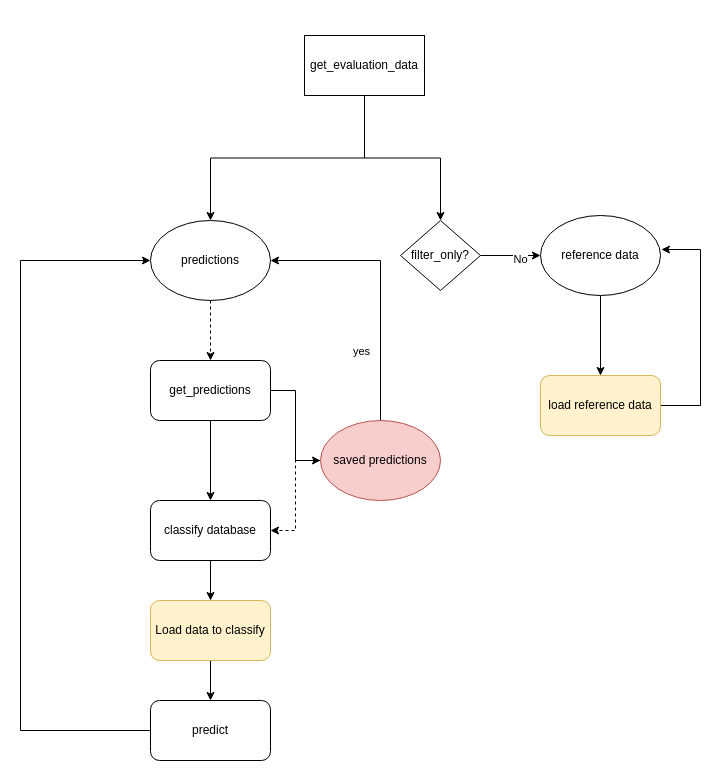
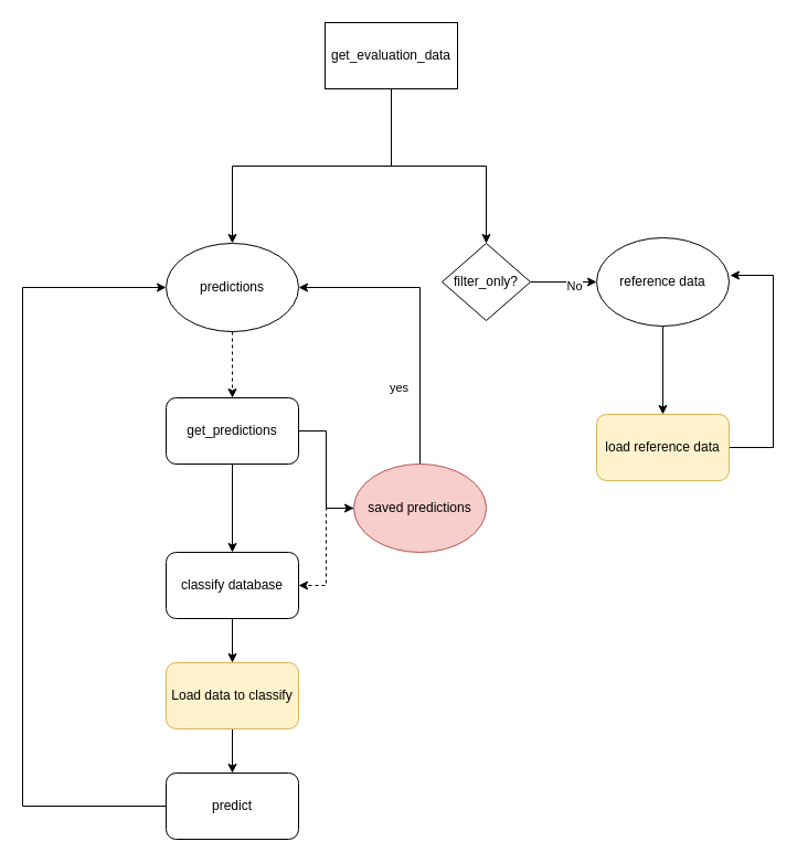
  <mxCell id="0" />
  <mxCell id="1" parent="0" />
  <mxCell id="2" style="edgeStyle=orthogonalEdgeStyle;rounded=0;orthogonalLoop=1;jettySize=auto;html=1;exitX=0.5;exitY=1;exitDx=0;exitDy=0;" edge="1" parent="1" source="4" target="11"><mxGeometry relative="1" as="geometry" /></mxCell>
  <mxCell id="3" style="edgeStyle=orthogonalEdgeStyle;rounded=0;orthogonalLoop=1;jettySize=auto;html=1;exitX=0.5;exitY=1;exitDx=0;exitDy=0;" edge="1" parent="1" source="4" target="6"><mxGeometry relative="1" as="geometry" /></mxCell>
- <mxCell id="4" value="get_evaluation_data" style="rounded=0;whiteSpace=wrap;html=1;" vertex="1" parent="1"><mxGeometry x="304" y="35" width="120" height="60" as="geometry" /></mxCell>
+ <mxCell id="4" value="get_evaluation_data" style="rounded=0;whiteSpace=wrap;html=1;" vertex="1" parent="1"><mxGeometry x="294" y="20" width="120" height="60" as="geometry" /></mxCell>
  <mxCell id="5" value="" style="edgeStyle=orthogonalEdgeStyle;rounded=0;orthogonalLoop=1;jettySize=auto;html=1;dashed=1;" edge="1" parent="1" source="6" target="14"><mxGeometry relative="1" as="geometry" /></mxCell>
  <mxCell id="6" value="predictions" style="ellipse;whiteSpace=wrap;html=1;" vertex="1" parent="1"><mxGeometry x="150" y="220" width="120" height="80" as="geometry" /></mxCell>
  <mxCell id="7" value="" style="edgeStyle=orthogonalEdgeStyle;rounded=0;orthogonalLoop=1;jettySize=auto;html=1;" edge="1" parent="1" source="8" target="22"><mxGeometry relative="1" as="geometry" /></mxCell>
  <mxCell id="8" value="reference data" style="ellipse;whiteSpace=wrap;html=1;" vertex="1" parent="1"><mxGeometry x="540" y="215" width="120" height="80" as="geometry" /></mxCell>
  <mxCell id="9" style="edgeStyle=orthogonalEdgeStyle;rounded=0;orthogonalLoop=1;jettySize=auto;html=1;entryX=0;entryY=0.5;entryDx=0;entryDy=0;" edge="1" parent="1" source="11" target="8"><mxGeometry relative="1" as="geometry" /></mxCell>
  <mxCell id="10" value="No" style="edgeLabel;html=1;align=center;verticalAlign=middle;resizable=0;points=[];" vertex="1" connectable="0" parent="9"><mxGeometry x="-0.46" y="-3" relative="1" as="geometry"><mxPoint x="23" as="offset" /></mxGeometry></mxCell>
  <mxCell id="11" value="filter_only?" style="rhombus;whiteSpace=wrap;html=1;" vertex="1" parent="1"><mxGeometry x="400" y="220" width="80" height="70" as="geometry" /></mxCell>
  <mxCell id="12" value="" style="edgeStyle=orthogonalEdgeStyle;rounded=0;orthogonalLoop=1;jettySize=auto;html=1;" edge="1" parent="1" source="14" target="16"><mxGeometry relative="1" as="geometry" /></mxCell>
  <mxCell id="13" style="edgeStyle=orthogonalEdgeStyle;rounded=0;orthogonalLoop=1;jettySize=auto;html=1;entryX=0;entryY=0.5;entryDx=0;entryDy=0;" edge="1" parent="1" source="14" target="26"><mxGeometry relative="1" as="geometry" /></mxCell>
  <mxCell id="14" value="get_predictions" style="rounded=1;whiteSpace=wrap;html=1;" vertex="1" parent="1"><mxGeometry x="150" y="360" width="120" height="60" as="geometry" /></mxCell>
  <mxCell id="15" value="" style="edgeStyle=orthogonalEdgeStyle;rounded=0;orthogonalLoop=1;jettySize=auto;html=1;" edge="1" parent="1" source="16" target="18"><mxGeometry relative="1" as="geometry" /></mxCell>
  <mxCell id="16" value="classify database" style="rounded=1;whiteSpace=wrap;html=1;" vertex="1" parent="1"><mxGeometry x="150" y="500" width="120" height="60" as="geometry" /></mxCell>
  <mxCell id="17" value="" style="edgeStyle=orthogonalEdgeStyle;rounded=0;orthogonalLoop=1;jettySize=auto;html=1;" edge="1" parent="1" source="18" target="20"><mxGeometry relative="1" as="geometry" /></mxCell>
  <mxCell id="18" value="Load data to classify" style="rounded=1;whiteSpace=wrap;html=1;fillColor=#fff2cc;strokeColor=#d6b656;" vertex="1" parent="1"><mxGeometry x="150" y="600" width="120" height="60" as="geometry" /></mxCell>
  <mxCell id="19" style="edgeStyle=orthogonalEdgeStyle;rounded=0;orthogonalLoop=1;jettySize=auto;html=1;entryX=0;entryY=0.5;entryDx=0;entryDy=0;" edge="1" parent="1" source="20" target="6"><mxGeometry relative="1" as="geometry"><Array as="points"><mxPoint x="20" y="730" /><mxPoint x="20" y="260" /></Array></mxGeometry></mxCell>
  <mxCell id="20" value="predict" style="rounded=1;whiteSpace=wrap;html=1;" vertex="1" parent="1"><mxGeometry x="150" y="700" width="120" height="60" as="geometry" /></mxCell>
  <mxCell id="21" style="edgeStyle=orthogonalEdgeStyle;rounded=0;orthogonalLoop=1;jettySize=auto;html=1;entryX=1.008;entryY=0.425;entryDx=0;entryDy=0;entryPerimeter=0;" edge="1" parent="1" source="22" target="8"><mxGeometry relative="1" as="geometry"><Array as="points"><mxPoint x="700" y="405" /><mxPoint x="700" y="249" /></Array></mxGeometry></mxCell>
  <mxCell id="22" value="load reference data" style="rounded=1;whiteSpace=wrap;html=1;fillColor=#fff2cc;strokeColor=#d6b656;" vertex="1" parent="1"><mxGeometry x="540" y="375" width="120" height="60" as="geometry" /></mxCell>
  <mxCell id="23" style="edgeStyle=orthogonalEdgeStyle;rounded=0;orthogonalLoop=1;jettySize=auto;html=1;exitX=0.5;exitY=0;exitDx=0;exitDy=0;entryX=1;entryY=0.5;entryDx=0;entryDy=0;" edge="1" parent="1" source="26" target="6"><mxGeometry relative="1" as="geometry" /></mxCell>
  <mxCell id="24" value="yes" style="edgeLabel;html=1;align=center;verticalAlign=middle;resizable=0;points=[];" vertex="1" connectable="0" parent="23"><mxGeometry x="-0.696" y="-1" relative="1" as="geometry"><mxPoint x="-21" y="-29" as="offset" /></mxGeometry></mxCell>
  <mxCell id="25" style="edgeStyle=orthogonalEdgeStyle;rounded=0;orthogonalLoop=1;jettySize=auto;html=1;entryX=1;entryY=0.5;entryDx=0;entryDy=0;dashed=1;" edge="1" parent="1" source="26" target="16"><mxGeometry relative="1" as="geometry" /></mxCell>
  <mxCell id="26" value="saved predictions" style="ellipse;whiteSpace=wrap;html=1;fillColor=#f8cecc;strokeColor=#b85450;" vertex="1" parent="1"><mxGeometry x="320" y="420" width="120" height="80" as="geometry" /></mxCell>
